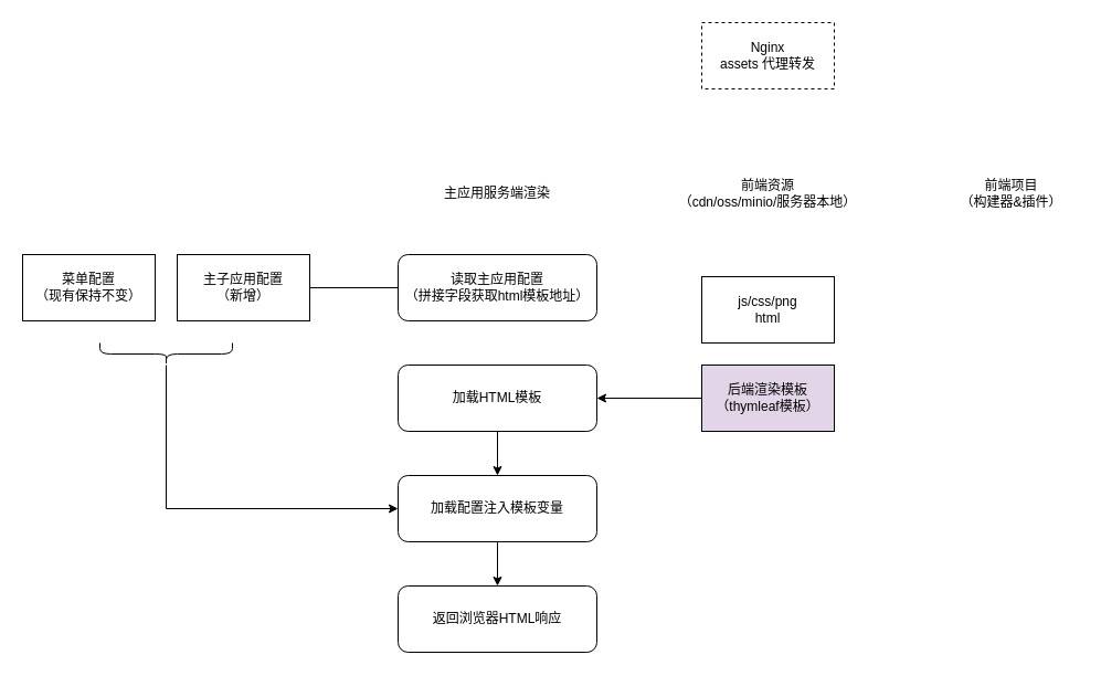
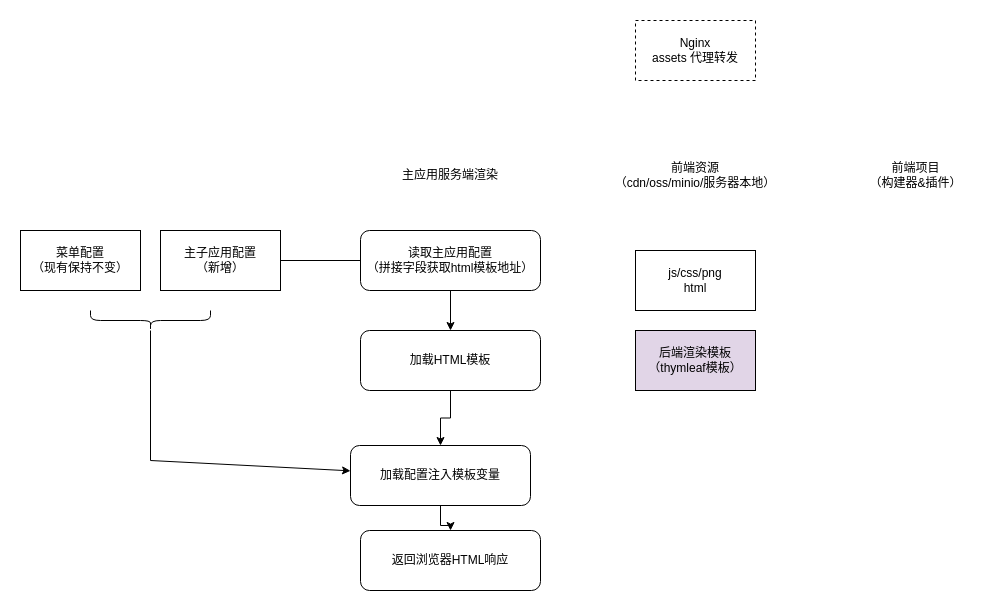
  <mxCell id="0" />
  <mxCell id="1" parent="0" />
  <mxCell id="2" value="菜单配置&lt;br style=&quot;border-color: var(--border-color);&quot;&gt;（现有保持不变）" style="rounded=0;whiteSpace=wrap;html=1;" parent="1" vertex="1"><mxGeometry x="20" y="230" width="120" height="60" as="geometry" /></mxCell>
  <mxCell id="3" value="" style="edgeStyle=orthogonalEdgeStyle;rounded=0;orthogonalLoop=1;jettySize=auto;html=1;endArrow=none;" parent="1" source="4" target="8" edge="1"><mxGeometry relative="1" as="geometry" /></mxCell>
  <mxCell id="4" value="主子应用配置&lt;br style=&quot;border-color: var(--border-color);&quot;&gt;（新增）" style="rounded=0;whiteSpace=wrap;html=1;" parent="1" vertex="1"><mxGeometry x="160" y="230" width="120" height="60" as="geometry" /></mxCell>
  <mxCell id="5" value="主应用服务端渲染" style="text;html=1;strokeColor=none;fillColor=none;align=center;verticalAlign=middle;whiteSpace=wrap;rounded=0;" parent="1" vertex="1"><mxGeometry x="400" y="160" width="100" height="30" as="geometry" /></mxCell>
  <mxCell id="6" value="前端资源&lt;br&gt;（cdn/oss/minio/服务器本地）" style="text;html=1;strokeColor=none;fillColor=none;align=center;verticalAlign=middle;whiteSpace=wrap;rounded=0;" parent="1" vertex="1"><mxGeometry x="600" y="160" width="190" height="30" as="geometry" /></mxCell>
+ <mxCell id="7" value="" style="edgeStyle=orthogonalEdgeStyle;rounded=0;orthogonalLoop=1;jettySize=auto;html=1;" parent="1" source="8" target="10" edge="1"><mxGeometry relative="1" as="geometry" /></mxCell>
  <mxCell id="8" value="读取主应用配置&lt;br&gt;（拼接字段获取html模板地址）" style="rounded=1;whiteSpace=wrap;html=1;" parent="1" vertex="1"><mxGeometry x="360" y="230" width="180" height="60" as="geometry" /></mxCell>
  <mxCell id="9" value="" style="edgeStyle=orthogonalEdgeStyle;rounded=0;orthogonalLoop=1;jettySize=auto;html=1;" parent="1" source="10" target="14" edge="1"><mxGeometry relative="1" as="geometry" /></mxCell>
  <mxCell id="10" value="加载HTML模板" style="rounded=1;whiteSpace=wrap;html=1;" parent="1" vertex="1"><mxGeometry x="360" y="330" width="180" height="60" as="geometry" /></mxCell>
- <mxCell id="11" value="" style="edgeStyle=orthogonalEdgeStyle;rounded=0;orthogonalLoop=1;jettySize=auto;html=1;" parent="1" source="12" target="10" edge="1"><mxGeometry relative="1" as="geometry" /></mxCell>
  <mxCell id="12" value="后端渲染模板&lt;br&gt;（thymleaf模板）" style="rounded=0;whiteSpace=wrap;html=1;fillColor=#e1d5e7;" parent="1" vertex="1"><mxGeometry x="635" y="330" width="120" height="60" as="geometry" /></mxCell>
  <mxCell id="13" value="" style="edgeStyle=orthogonalEdgeStyle;rounded=0;orthogonalLoop=1;jettySize=auto;html=1;" parent="1" source="14" target="17" edge="1"><mxGeometry relative="1" as="geometry" /></mxCell>
- <mxCell id="14" value="加载配置注入模板变量" style="rounded=1;whiteSpace=wrap;html=1;" parent="1" vertex="1"><mxGeometry x="360" y="430" width="180" height="60" as="geometry" /></mxCell>
+ <mxCell id="14" value="加载配置注入模板变量" style="rounded=1;whiteSpace=wrap;html=1;" parent="1" vertex="1"><mxGeometry x="350" y="445" width="180" height="60" as="geometry" /></mxCell>
  <mxCell id="15" value="" style="shape=curlyBracket;whiteSpace=wrap;html=1;rounded=1;flipH=1;labelPosition=right;verticalLabelPosition=middle;align=left;verticalAlign=middle;rotation=90;" parent="1" vertex="1"><mxGeometry x="140" y="260" width="20" height="120" as="geometry" /></mxCell>
  <mxCell id="16" value="" style="endArrow=classic;html=1;rounded=0;" parent="1" source="15" target="14" edge="1"><mxGeometry width="50" height="50" relative="1" as="geometry"><mxPoint x="480" y="500" as="sourcePoint" /><mxPoint x="530" y="450" as="targetPoint" /><Array as="points"><mxPoint x="150" y="460" /></Array></mxGeometry></mxCell>
  <mxCell id="17" value="返回浏览器HTML响应" style="rounded=1;whiteSpace=wrap;html=1;" parent="1" vertex="1"><mxGeometry x="360" y="530" width="180" height="60" as="geometry" /></mxCell>
  <mxCell id="18" value="js/css/png&lt;br&gt;html" style="rounded=0;whiteSpace=wrap;html=1;" parent="1" vertex="1"><mxGeometry x="635" y="250" width="120" height="60" as="geometry" /></mxCell>
  <mxCell id="19" value="Nginx&lt;br&gt;assets 代理转发" style="rounded=0;whiteSpace=wrap;html=1;dashed=1;" parent="1" vertex="1"><mxGeometry x="635" y="20" width="120" height="60" as="geometry" /></mxCell>
  <mxCell id="20" value="前端项目&lt;br&gt;（构建器&amp;amp;插件）" style="text;html=1;align=center;verticalAlign=middle;resizable=0;points=[];autosize=1;strokeColor=none;fillColor=none;" parent="1" vertex="1"><mxGeometry x="855" y="155" width="120" height="40" as="geometry" /></mxCell>
